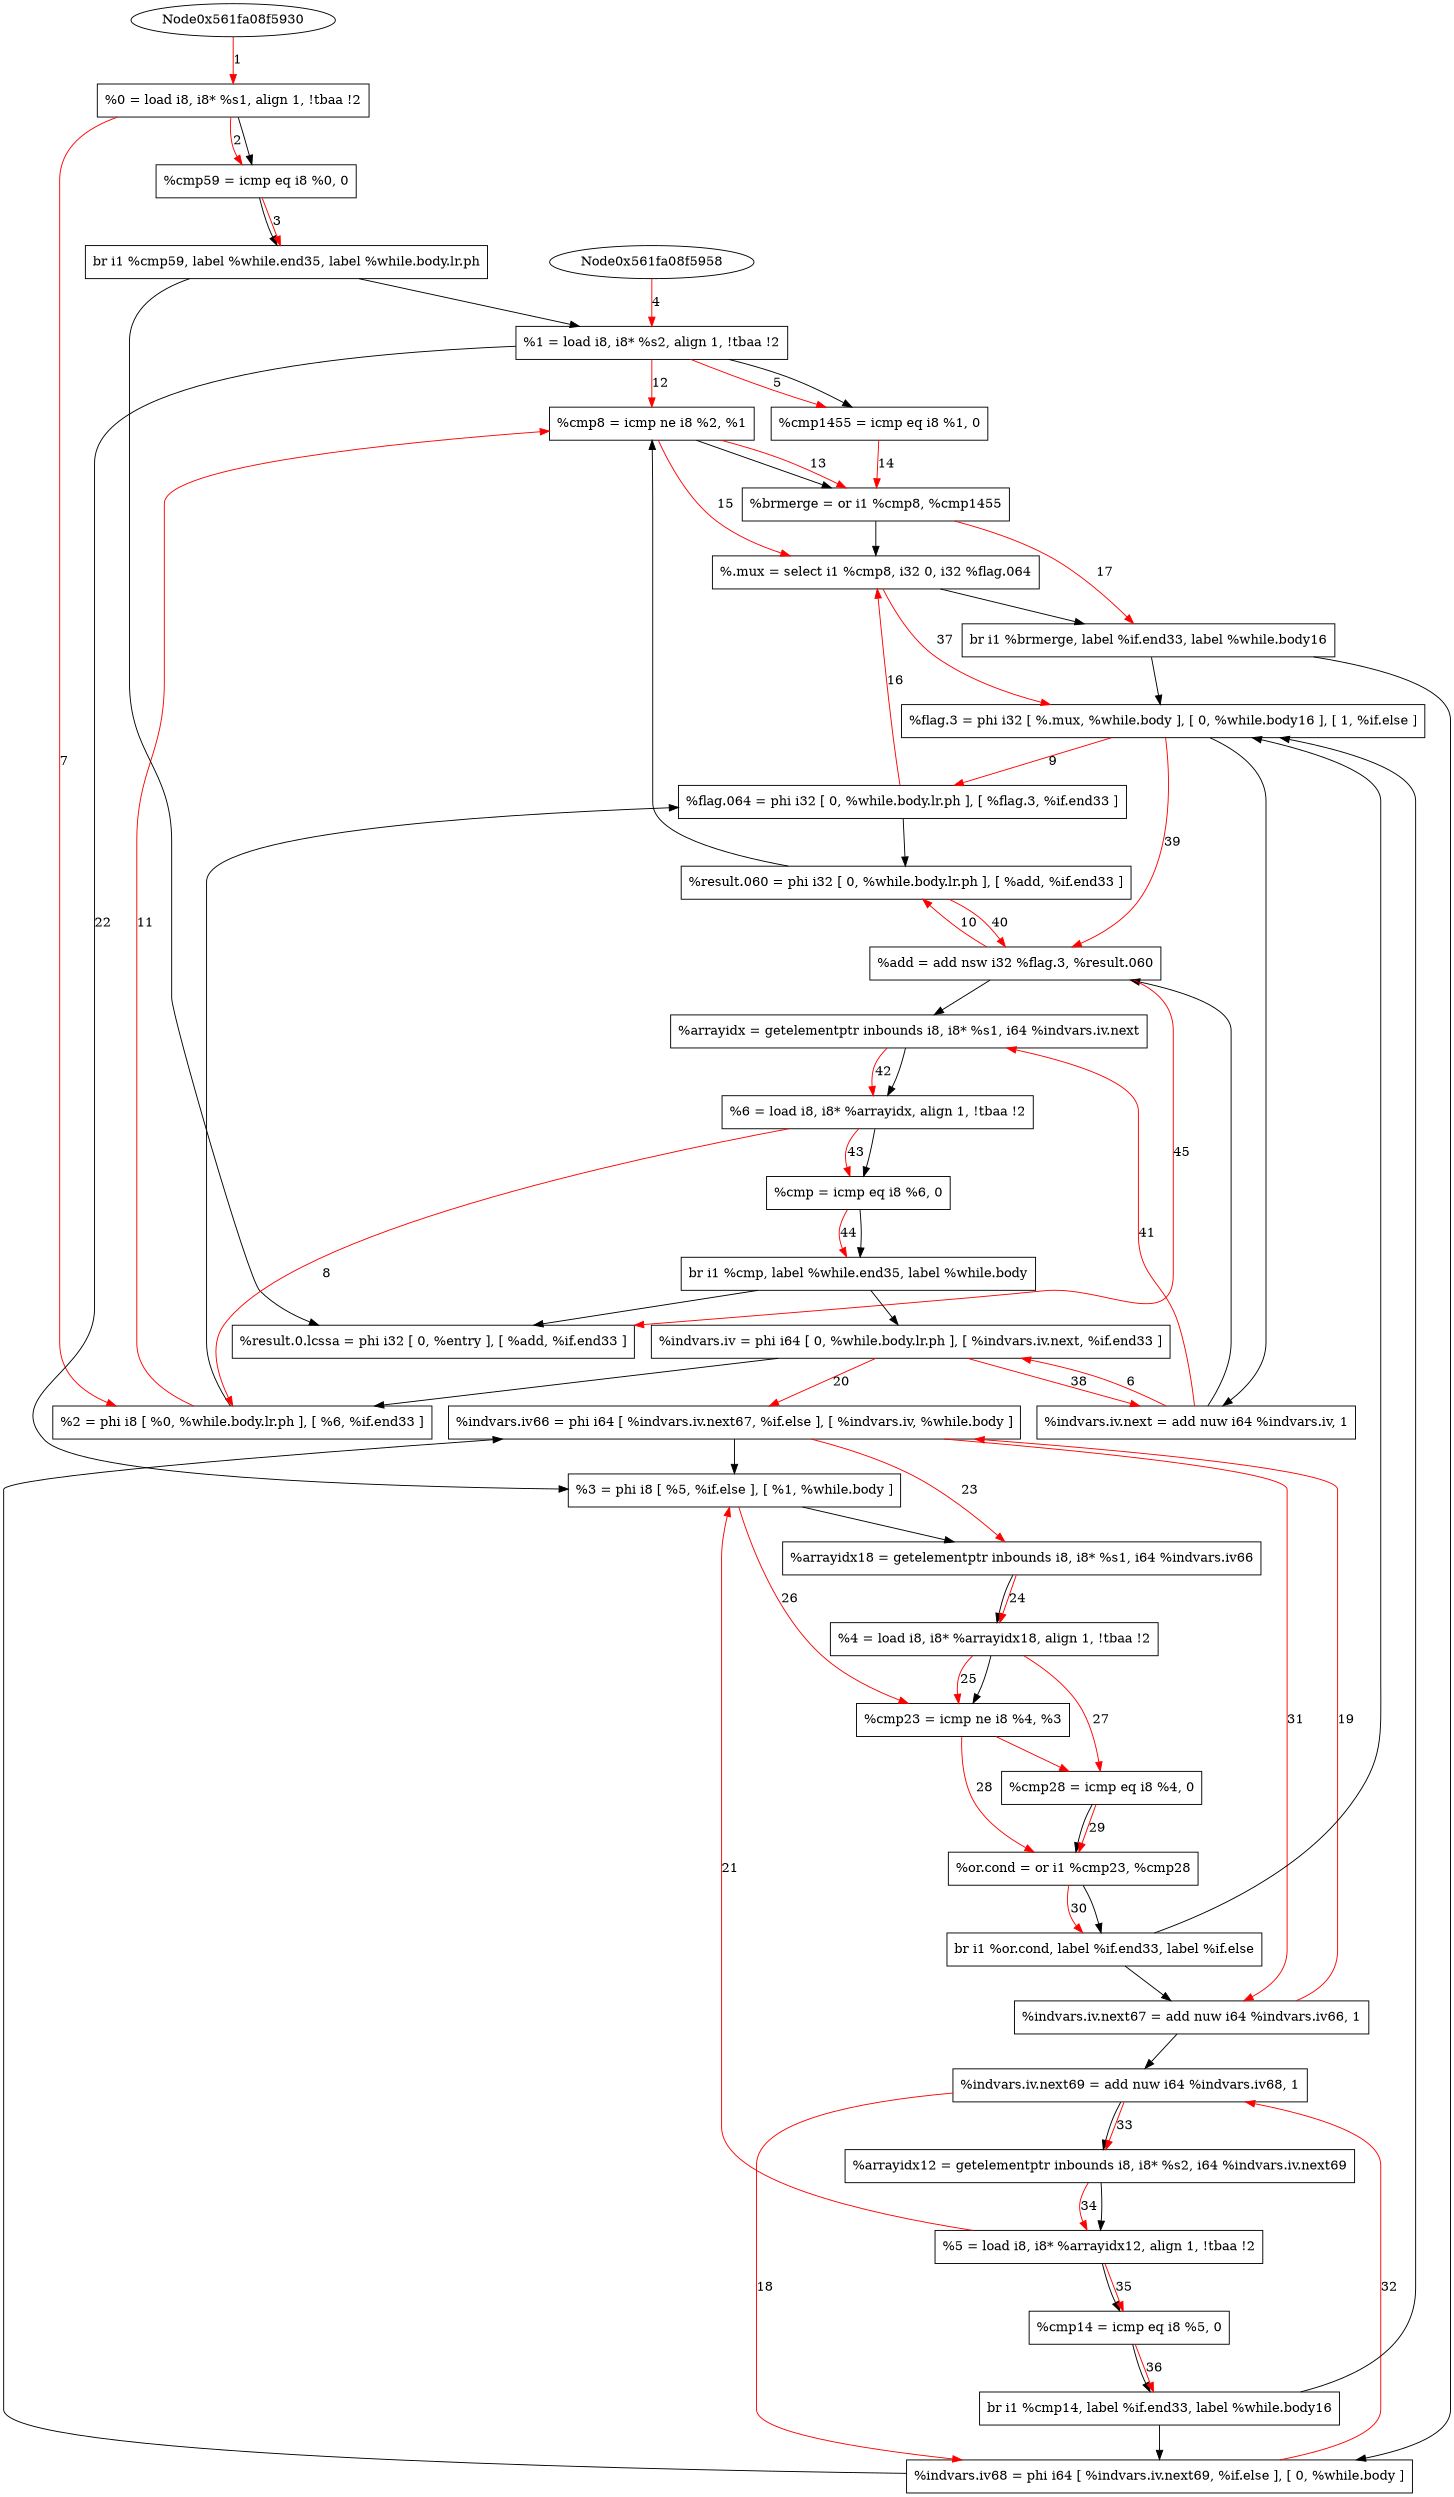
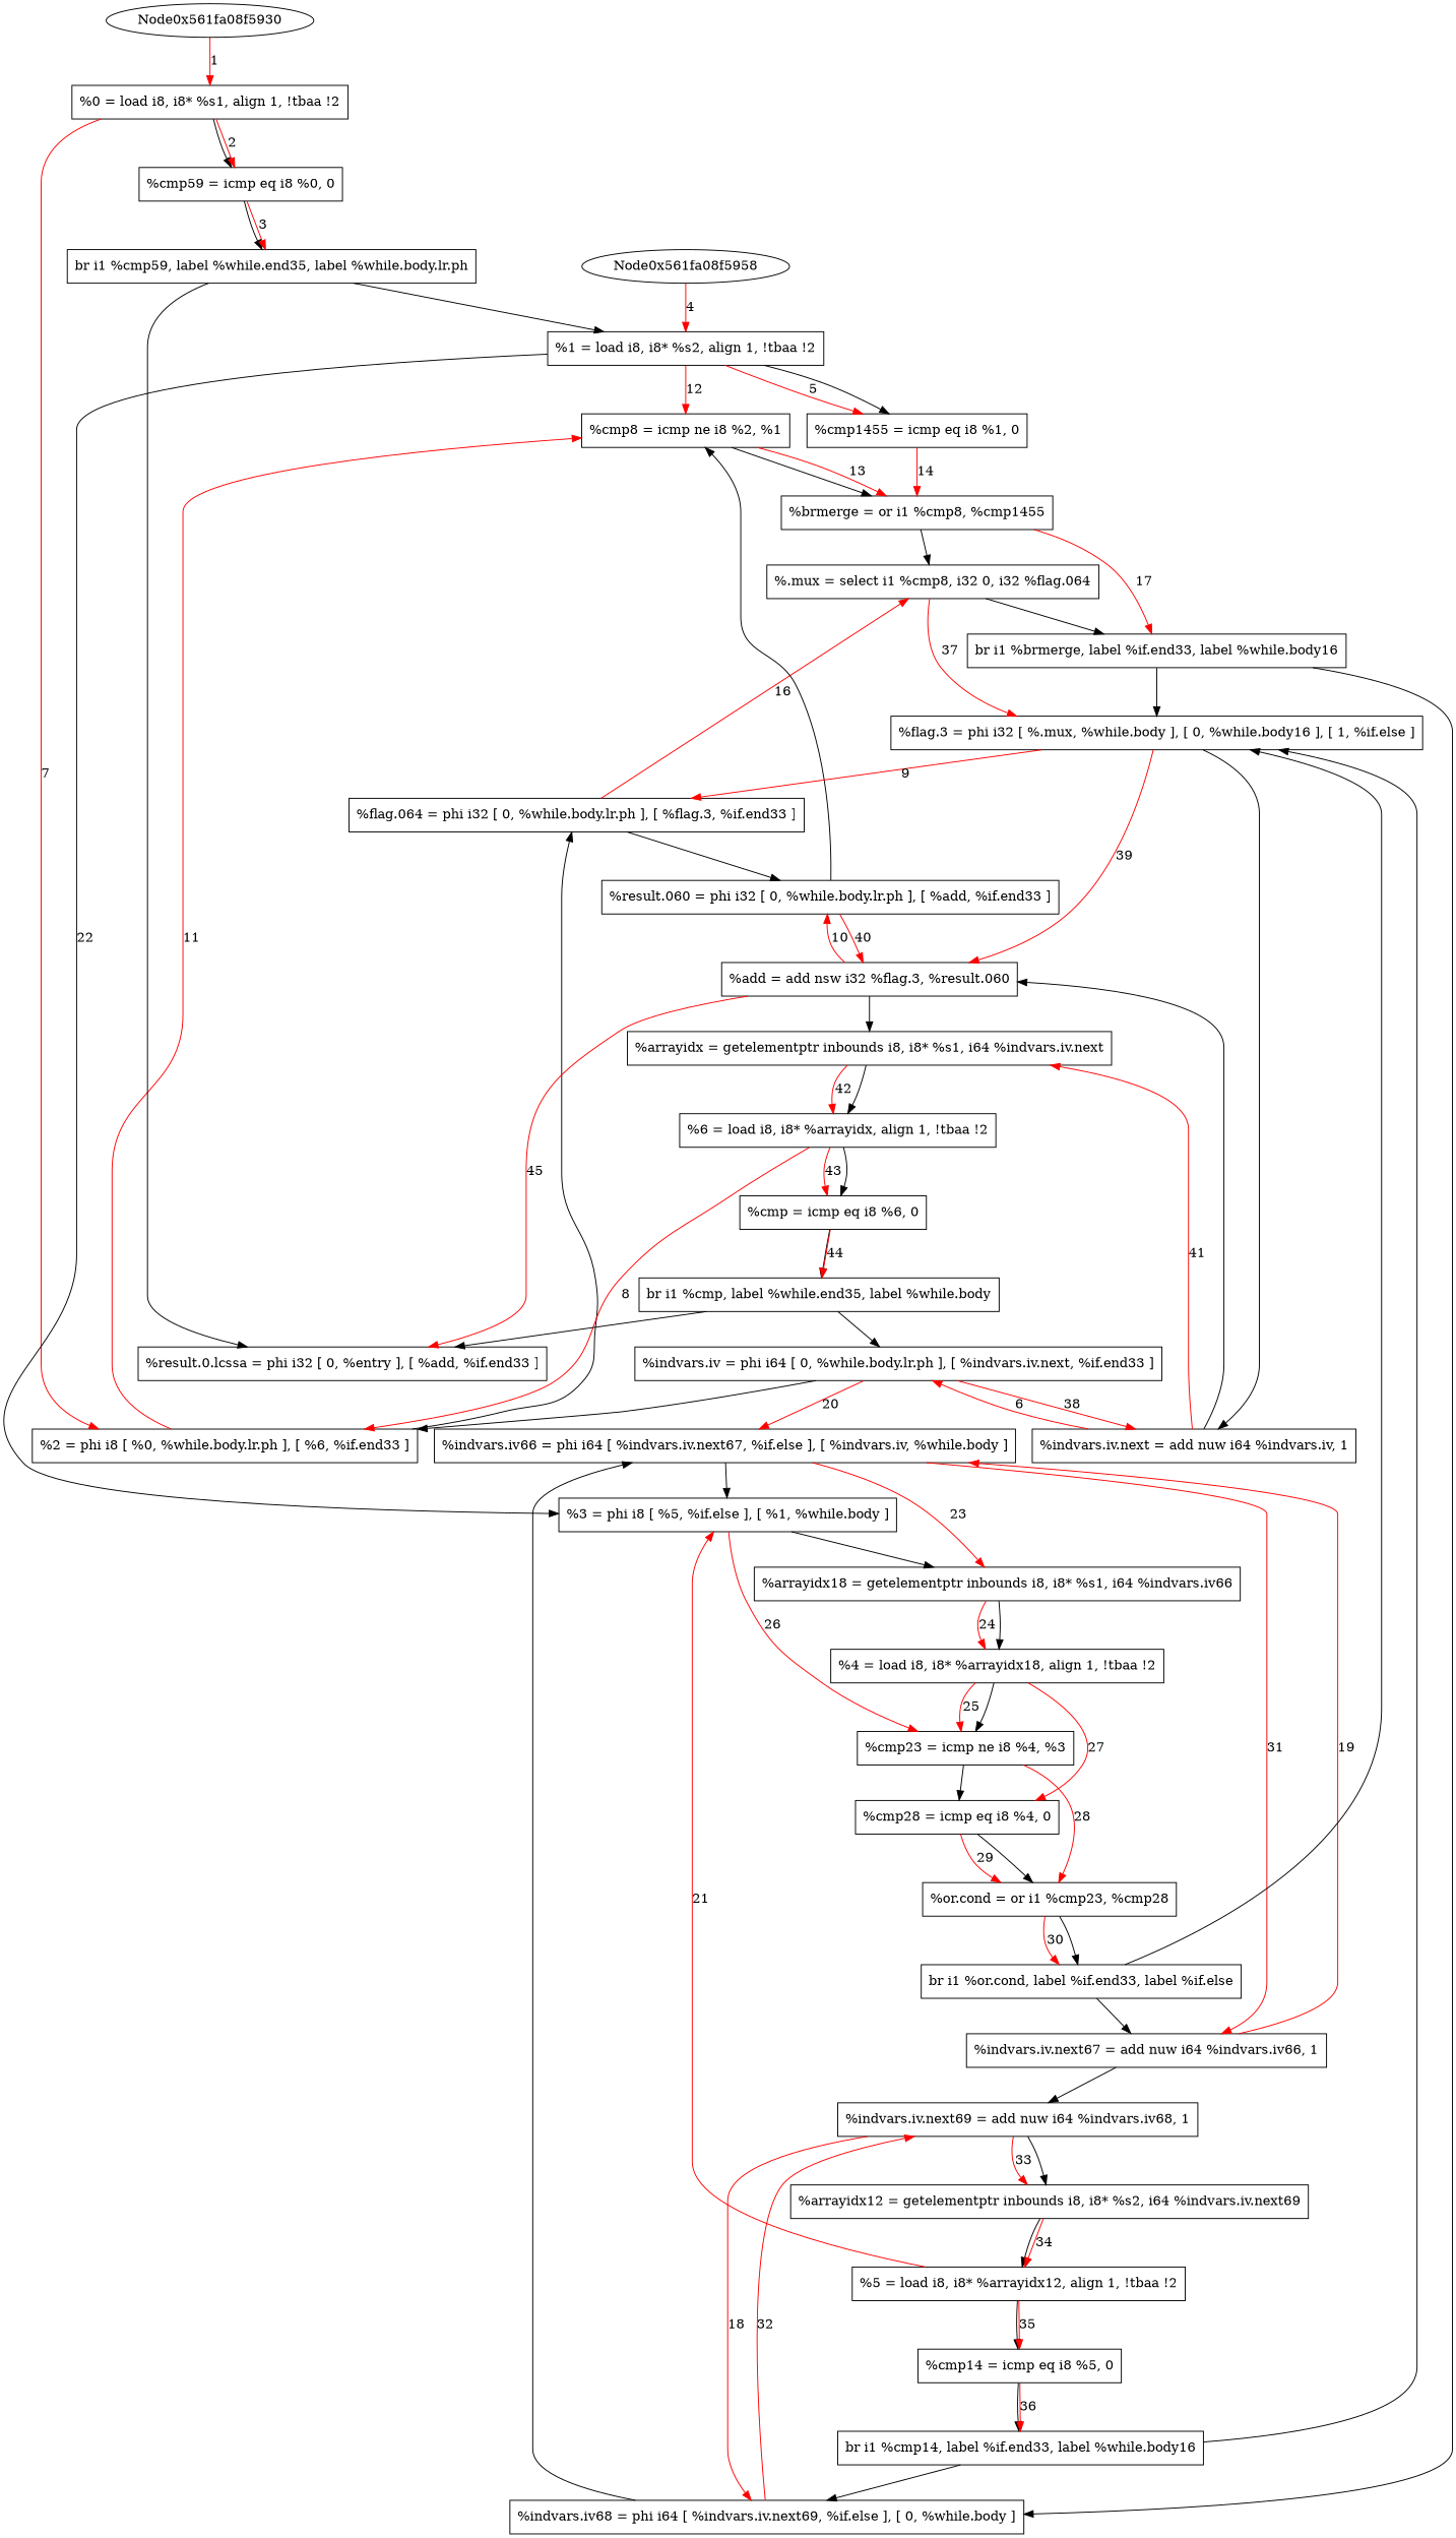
  digraph {
    node [shape=record]
    edge [color=red]
    n1 [label="  %0 = load i8, i8* %s1, align 1, !tbaa !2"]
    n2 [label="  %cmp59 = icmp eq i8 %0, 0"]
    n3 [label="  %2 = phi i8 [ %0, %while.body.lr.ph ], [ %6, %if.end33 ]"]
    n4 [label="  br i1 %cmp59, label %while.end35, label %while.body.lr.ph"]
    n5 [label="  %cmp8 = icmp ne i8 %2, %1"]
    n6 [label="  %flag.064 = phi i32 [ 0, %while.body.lr.ph ], [ %flag.3, %if.end33 ]"]
    n7 [label="  %1 = load i8, i8* %s2, align 1, !tbaa !2"]
    n8 [label="  %result.0.lcssa = phi i32 [ 0, %entry ], [ %add, %if.end33 ]"]
    n9 [label="  %cmp1455 = icmp eq i8 %1, 0"]
    n10 [label="  %3 = phi i8 [ %5, %if.else ], [ %1, %while.body ]"]
    n11 [label="  %brmerge = or i1 %cmp8, %cmp1455"]
    n12 [label="  %.mux = select i1 %cmp8, i32 0, i32 %flag.064"]
    n13 [label="  %arrayidx18 = getelementptr inbounds i8, i8* %s1, i64 %indvars.iv66"]
    n14 [label="  %cmp23 = icmp ne i8 %4, %3"]
    n15 [label="  br i1 %brmerge, label %if.end33, label %while.body16"]
    n16 [label="  %indvars.iv = phi i64 [ 0, %while.body.lr.ph ], [ %indvars.iv.next, %if.end33 ]"]
    n17 [label="  %indvars.iv66 = phi i64 [ %indvars.iv.next67, %if.else ], [ %indvars.iv, %while.body ]"]
    n18 [label="  %indvars.iv.next = add nuw i64 %indvars.iv, 1"]
    n19 [label="  %indvars.iv.next67 = add nuw i64 %indvars.iv66, 1"]
    n20 [label="  %add = add nsw i32 %flag.3, %result.060"]
    n21 [label="  %arrayidx = getelementptr inbounds i8, i8* %s1, i64 %indvars.iv.next"]
    n22 [label="  %result.060 = phi i32 [ 0, %while.body.lr.ph ], [ %add, %if.end33 ]"]
    n23 [label="  %flag.3 = phi i32 [ %.mux, %while.body ], [ 0, %while.body16 ], [ 1, %if.else ]"]
    n24 [label="  %indvars.iv68 = phi i64 [ %indvars.iv.next69, %if.else ], [ 0, %while.body ]"]
    n25 [label="  %indvars.iv.next69 = add nuw i64 %indvars.iv68, 1"]
    n26 [label="  %arrayidx12 = getelementptr inbounds i8, i8* %s2, i64 %indvars.iv.next69"]
    n27 [label="  %4 = load i8, i8* %arrayidx18, align 1, !tbaa !2"]
    n28 [label="  %cmp28 = icmp eq i8 %4, 0"]
    n29 [label="  %or.cond = or i1 %cmp23, %cmp28"]
    n30 [label="  br i1 %or.cond, label %if.end33, label %if.else"]
    n31 [label="  %5 = load i8, i8* %arrayidx12, align 1, !tbaa !2"]
    n32 [label="  %cmp14 = icmp eq i8 %5, 0"]
    n33 [label="  br i1 %cmp14, label %if.end33, label %while.body16"]
    n34 [label="  %6 = load i8, i8* %arrayidx, align 1, !tbaa !2"]
    n35 [label="  %cmp = icmp eq i8 %6, 0"]
    n36 [label="  br i1 %cmp, label %while.end35, label %while.body"]
    Node0x561fa08f5930 [shape=""]
    Node0x561fa08f5958 [shape=""]
    n1 -> n2 [color=""]
    n1 -> n2 [label=2]
    n1 -> n3 [label=7]
    n2 -> n4 [color=""]
    n2 -> n4 [label=3]
    n3 -> n5 [label=11]
    n3 -> n6 [color=""]
    n4 -> n7 [color=""]
    n4 -> n8 [color=""]
    n5 -> n11 [color=""]
    n5 -> n11 [label=13]
-   n5 -> n12 [label=15]
    n6 -> n12 [label=16]
    n6 -> n22 [color=""]
    n7 -> n5 [label=12]
    n7 -> n9 [color=""]
    n7 -> n9 [label=5]
    n7 -> n10 [color=black label=22]
    n9 -> n11 [label=14]
    n10 -> n13 [color=""]
    n10 -> n14 [label=26]
    n11 -> n12 [color=""]
    n11 -> n15 [label=17]
    n12 -> n15 [color=""]
    n12 -> n23 [label=37]
    n13 -> n27 [color=""]
    n13 -> n27 [label=24]
-   n14 -> n28
+   n14 -> n28 [color=""]
    n14 -> n29 [label=28]
    n15 -> n23 [color=""]
    n15 -> n24 [color=""]
    n16 -> n3 [color=""]
    n16 -> n17 [label=20]
    n16 -> n18 [label=38]
    n17 -> n10 [color=""]
    n17 -> n13 [label=23]
    n17 -> n19 [label=31]
    n18 -> n16 [label=6]
    n18 -> n20 [color=""]
    n18 -> n21 [label=41]
    n19 -> n17 [label=19]
    n19 -> n25 [color=""]
    n20 -> n8 [label=45]
    n20 -> n21 [color=""]
    n20 -> n22 [label=10]
    n21 -> n34 [color=""]
    n21 -> n34 [label=42]
    n22 -> n5 [color=""]
    n22 -> n20 [label=40]
    n23 -> n6 [label=9]
    n23 -> n18 [color=""]
    n23 -> n20 [label=39]
    n24 -> n17 [color=""]
    n24 -> n25 [label=32]
    n25 -> n24 [label=18]
    n25 -> n26 [color=""]
    n25 -> n26 [label=33]
    n26 -> n31 [color=""]
    n26 -> n31 [label=34]
    n27 -> n14 [color=""]
    n27 -> n14 [label=25]
    n27 -> n28 [label=27]
    n28 -> n29 [color=""]
    n28 -> n29 [label=29]
    n29 -> n30 [color=""]
    n29 -> n30 [label=30]
    n30 -> n19 [color=""]
    n30 -> n23 [color=""]
    n31 -> n10 [label=21]
    n31 -> n32 [color=""]
    n31 -> n32 [label=35]
    n32 -> n33 [color=""]
    n32 -> n33 [label=36]
    n33 -> n23 [color=""]
    n33 -> n24 [color=""]
    n34 -> n3 [label=8]
    n34 -> n35 [color=""]
    n34 -> n35 [label=43]
    n35 -> n36 [color=""]
    n35 -> n36 [label=44]
    n36 -> n8 [color=""]
    n36 -> n16 [color=""]
    Node0x561fa08f5930 -> n1 [label=1]
    Node0x561fa08f5958 -> n7 [label=4]
  }
